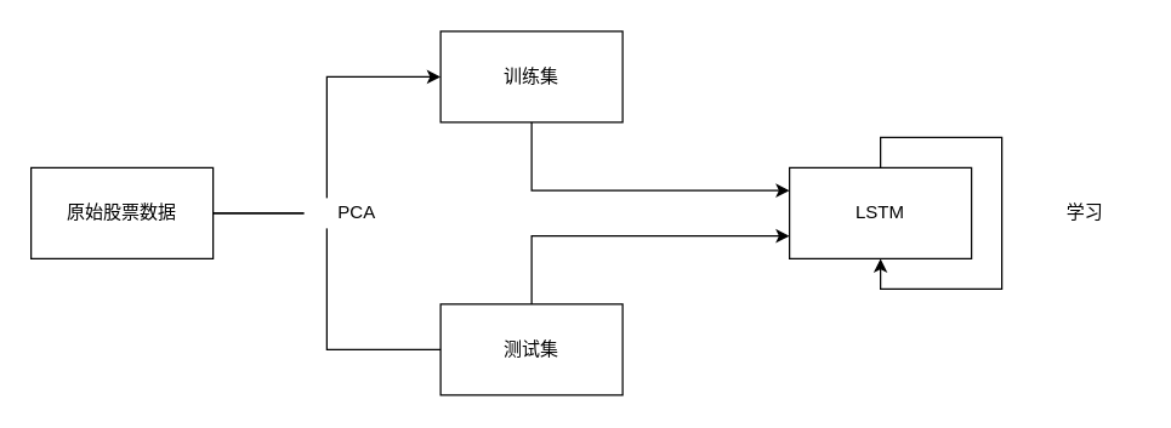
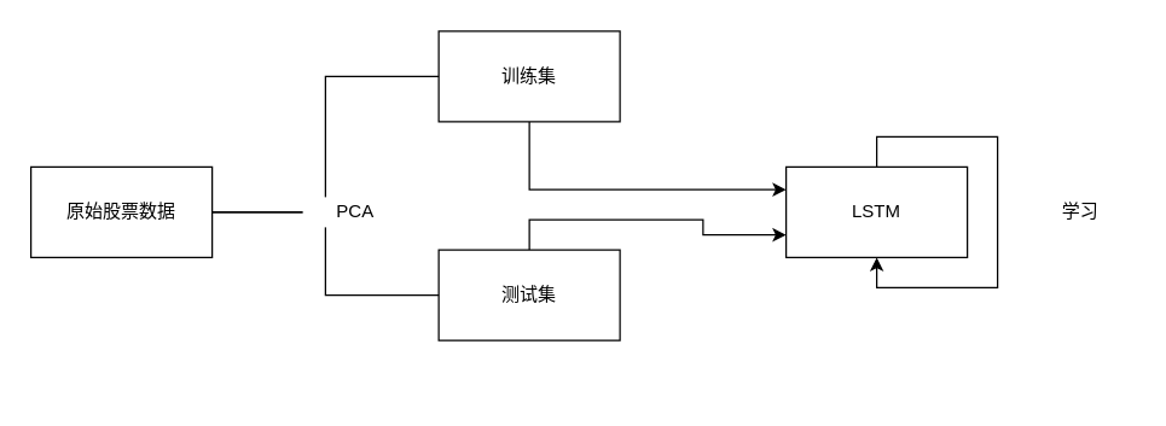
  <mxCell id="0" />
  <mxCell id="1" parent="0" />
  <mxCell id="2" style="edgeStyle=orthogonalEdgeStyle;rounded=0;orthogonalLoop=1;jettySize=auto;html=1;exitX=0.5;exitY=1;exitDx=0;exitDy=0;entryX=0;entryY=0.25;entryDx=0;entryDy=0;" edge="1" parent="1" source="3" target="4"><mxGeometry relative="1" as="geometry" /></mxCell>
  <mxCell id="3" value="训练集" style="rounded=0;whiteSpace=wrap;html=1;" vertex="1" parent="1"><mxGeometry x="290" y="20" width="120" height="60" as="geometry" /></mxCell>
  <mxCell id="4" value="LSTM" style="rounded=0;whiteSpace=wrap;html=1;" vertex="1" parent="1"><mxGeometry x="520" y="110" width="120" height="60" as="geometry" /></mxCell>
  <mxCell id="5" style="edgeStyle=orthogonalEdgeStyle;rounded=0;orthogonalLoop=1;jettySize=auto;html=1;exitX=0.5;exitY=0;exitDx=0;exitDy=0;entryX=0;entryY=0.75;entryDx=0;entryDy=0;" edge="1" parent="1" source="6" target="4"><mxGeometry relative="1" as="geometry" /></mxCell>
- <mxCell id="6" value="测试集" style="rounded=0;whiteSpace=wrap;html=1;" vertex="1" parent="1"><mxGeometry x="290" y="200" width="120" height="60" as="geometry" /></mxCell>
+ <mxCell id="6" value="测试集" style="rounded=0;whiteSpace=wrap;html=1;" vertex="1" parent="1"><mxGeometry x="290" y="165" width="120" height="60" as="geometry" /></mxCell>
  <mxCell id="7" style="edgeStyle=orthogonalEdgeStyle;rounded=0;orthogonalLoop=1;jettySize=auto;html=1;exitX=0.5;exitY=0;exitDx=0;exitDy=0;entryX=0.5;entryY=1;entryDx=0;entryDy=0;" edge="1" parent="1" source="4" target="4"><mxGeometry relative="1" as="geometry" /></mxCell>
  <mxCell id="8" value="学习" style="rounded=0;whiteSpace=wrap;html=1;strokeColor=none;" vertex="1" parent="1"><mxGeometry x="680" y="120" width="70" height="40" as="geometry" /></mxCell>
- <mxCell id="9" style="edgeStyle=orthogonalEdgeStyle;rounded=0;orthogonalLoop=1;jettySize=auto;html=1;exitX=1;exitY=0.5;exitDx=0;exitDy=0;entryX=0;entryY=0.5;entryDx=0;entryDy=0;" edge="1" parent="1" source="11" target="3"><mxGeometry relative="1" as="geometry" /></mxCell>
+ <mxCell id="9" style="edgeStyle=orthogonalEdgeStyle;rounded=0;orthogonalLoop=1;jettySize=auto;html=1;exitX=1;exitY=0.5;exitDx=0;exitDy=0;entryX=0;entryY=0.5;entryDx=0;entryDy=0;endArrow=none;" edge="1" parent="1" source="11" target="3"><mxGeometry relative="1" as="geometry" /></mxCell>
  <mxCell id="10" style="edgeStyle=orthogonalEdgeStyle;rounded=0;orthogonalLoop=1;jettySize=auto;html=1;exitX=1;exitY=0.5;exitDx=0;exitDy=0;entryX=0;entryY=0.5;entryDx=0;entryDy=0;endArrow=none;" edge="1" parent="1" source="11" target="6"><mxGeometry relative="1" as="geometry" /></mxCell>
  <mxCell id="11" value="原始股票数据" style="rounded=0;whiteSpace=wrap;html=1;" vertex="1" parent="1"><mxGeometry x="20" y="110" width="120" height="60" as="geometry" /></mxCell>
  <mxCell id="12" value="PCA" style="rounded=0;whiteSpace=wrap;html=1;strokeColor=none;" vertex="1" parent="1"><mxGeometry x="200" y="130" width="70" height="20" as="geometry" /></mxCell>
